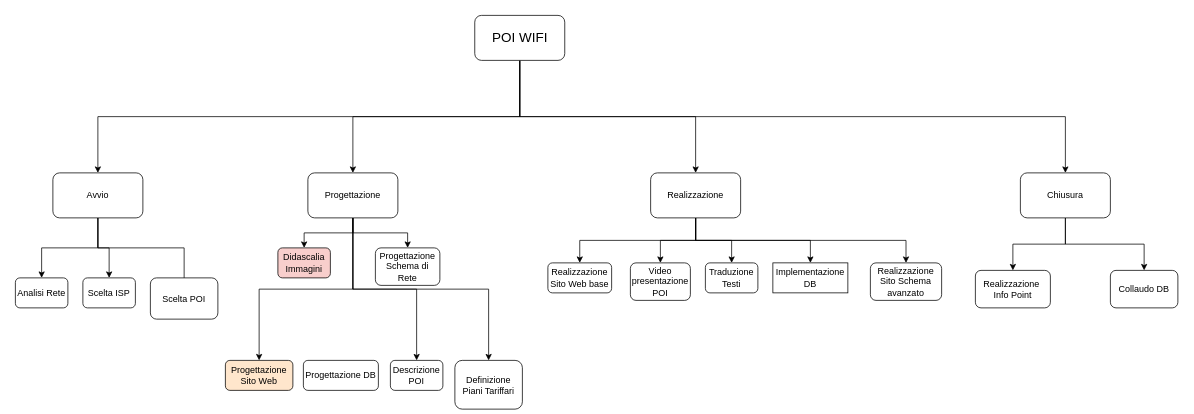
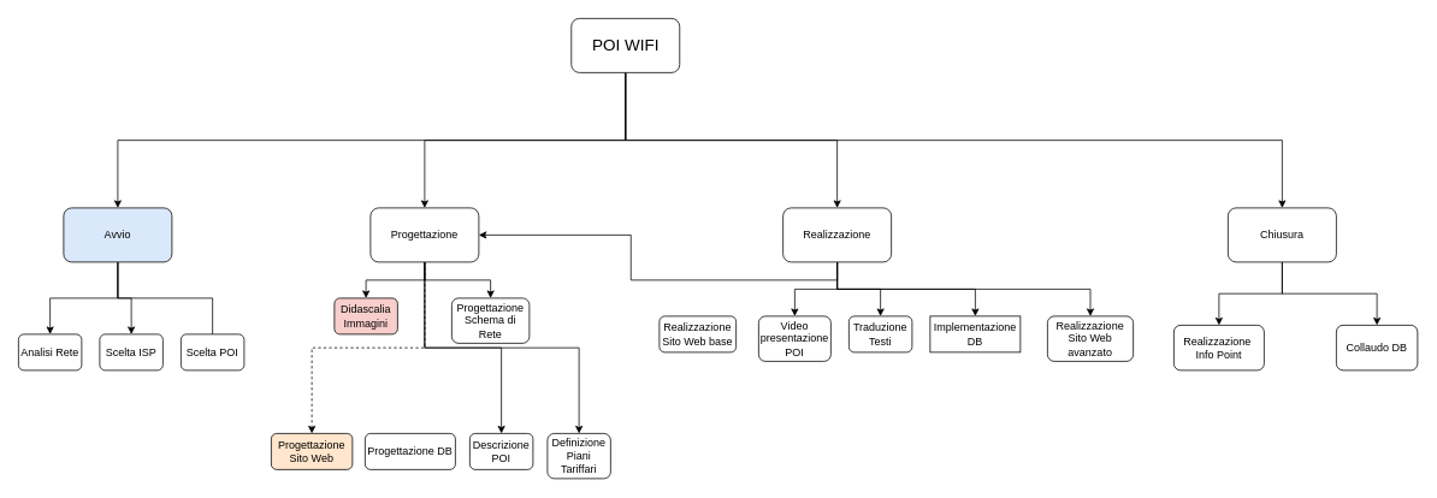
  <mxCell id="0" />
  <mxCell id="1" parent="0" />
  <mxCell id="2" style="edgeStyle=orthogonalEdgeStyle;rounded=0;orthogonalLoop=1;jettySize=auto;html=1;exitX=0.5;exitY=1;exitDx=0;exitDy=0;entryX=0.5;entryY=0;entryDx=0;entryDy=0;" parent="1" source="6" target="10" edge="1"><mxGeometry relative="1" as="geometry" /></mxCell>
  <mxCell id="3" style="edgeStyle=orthogonalEdgeStyle;rounded=0;orthogonalLoop=1;jettySize=auto;html=1;exitX=0.5;exitY=1;exitDx=0;exitDy=0;entryX=0.5;entryY=0;entryDx=0;entryDy=0;" parent="1" source="6" target="22" edge="1"><mxGeometry relative="1" as="geometry" /></mxCell>
  <mxCell id="4" style="edgeStyle=orthogonalEdgeStyle;rounded=0;orthogonalLoop=1;jettySize=auto;html=1;exitX=0.5;exitY=1;exitDx=0;exitDy=0;entryX=0.5;entryY=0;entryDx=0;entryDy=0;" parent="1" source="6" target="16" edge="1"><mxGeometry relative="1" as="geometry" /></mxCell>
  <mxCell id="5" style="edgeStyle=orthogonalEdgeStyle;rounded=0;orthogonalLoop=1;jettySize=auto;html=1;exitX=0.5;exitY=1;exitDx=0;exitDy=0;" parent="1" source="6" target="25" edge="1"><mxGeometry relative="1" as="geometry" /></mxCell>
  <mxCell id="6" value="&lt;font style=&quot;font-size: 18px&quot;&gt;POI WIFI&lt;/font&gt;" style="rounded=1;whiteSpace=wrap;html=1;" parent="1" vertex="1"><mxGeometry x="632.5" y="20" width="120" height="60" as="geometry" /></mxCell>
  <mxCell id="7" style="edgeStyle=orthogonalEdgeStyle;rounded=0;orthogonalLoop=1;jettySize=auto;html=1;exitX=0.5;exitY=1;exitDx=0;exitDy=0;entryX=0.5;entryY=0;entryDx=0;entryDy=0;" parent="1" source="10" target="27" edge="1"><mxGeometry relative="1" as="geometry" /></mxCell>
  <mxCell id="8" style="edgeStyle=orthogonalEdgeStyle;rounded=0;orthogonalLoop=1;jettySize=auto;html=1;exitX=0.5;exitY=1;exitDx=0;exitDy=0;entryX=0.5;entryY=0;entryDx=0;entryDy=0;" parent="1" source="10" target="28" edge="1"><mxGeometry relative="1" as="geometry" /></mxCell>
  <mxCell id="9" style="edgeStyle=orthogonalEdgeStyle;rounded=0;orthogonalLoop=1;jettySize=auto;html=1;exitX=0.5;exitY=1;exitDx=0;exitDy=0;entryX=0.5;entryY=0;entryDx=0;entryDy=0;endArrow=none;" parent="1" source="10" target="26" edge="1"><mxGeometry relative="1" as="geometry" /></mxCell>
- <mxCell id="10" value="Avvio" style="rounded=1;whiteSpace=wrap;html=1;" parent="1" vertex="1"><mxGeometry x="70" y="230" width="120" height="60" as="geometry" /></mxCell>
+ <mxCell id="10" value="Avvio" style="rounded=1;whiteSpace=wrap;html=1;fillColor=#dae8fc;" parent="1" vertex="1"><mxGeometry x="70" y="230" width="120" height="60" as="geometry" /></mxCell>
  <mxCell id="11" style="edgeStyle=orthogonalEdgeStyle;rounded=0;orthogonalLoop=1;jettySize=auto;html=1;exitX=0.5;exitY=1;exitDx=0;exitDy=0;entryX=0.5;entryY=0;entryDx=0;entryDy=0;" parent="1" source="16" target="38" edge="1"><mxGeometry relative="1" as="geometry" /></mxCell>
  <mxCell id="12" style="edgeStyle=orthogonalEdgeStyle;rounded=0;orthogonalLoop=1;jettySize=auto;html=1;exitX=0.5;exitY=1;exitDx=0;exitDy=0;entryX=0.5;entryY=0;entryDx=0;entryDy=0;" parent="1" source="16" target="32" edge="1"><mxGeometry relative="1" as="geometry" /></mxCell>
  <mxCell id="13" style="edgeStyle=orthogonalEdgeStyle;rounded=0;orthogonalLoop=1;jettySize=auto;html=1;exitX=0.5;exitY=1;exitDx=0;exitDy=0;entryX=0.5;entryY=0;entryDx=0;entryDy=0;" parent="1" source="16" target="35" edge="1"><mxGeometry relative="1" as="geometry" /></mxCell>
- <mxCell id="14" style="edgeStyle=orthogonalEdgeStyle;rounded=0;orthogonalLoop=1;jettySize=auto;html=1;exitX=0.5;exitY=1;exitDx=0;exitDy=0;entryX=0.5;entryY=0;entryDx=0;entryDy=0;" parent="1" source="16" target="39" edge="1"><mxGeometry relative="1" as="geometry" /></mxCell>
+ <mxCell id="14" style="edgeStyle=orthogonalEdgeStyle;rounded=0;orthogonalLoop=1;jettySize=auto;html=1;exitX=0.5;exitY=1;exitDx=0;exitDy=0;" parent="1" source="16" target="22" edge="1"><mxGeometry relative="1" as="geometry" /></mxCell>
  <mxCell id="15" style="edgeStyle=orthogonalEdgeStyle;rounded=0;orthogonalLoop=1;jettySize=auto;html=1;exitX=0.5;exitY=1;exitDx=0;exitDy=0;entryX=0.5;entryY=0;entryDx=0;entryDy=0;" parent="1" source="16" target="40" edge="1"><mxGeometry relative="1" as="geometry" /></mxCell>
  <mxCell id="16" value="Realizzazione" style="rounded=1;whiteSpace=wrap;html=1;" parent="1" vertex="1"><mxGeometry x="867" y="230" width="120" height="60" as="geometry" /></mxCell>
  <mxCell id="17" style="edgeStyle=orthogonalEdgeStyle;rounded=0;orthogonalLoop=1;jettySize=auto;html=1;exitX=0.5;exitY=1;exitDx=0;exitDy=0;entryX=0.5;entryY=0;entryDx=0;entryDy=0;" parent="1" source="22" target="31" edge="1"><mxGeometry relative="1" as="geometry" /></mxCell>
  <mxCell id="18" style="edgeStyle=orthogonalEdgeStyle;rounded=0;orthogonalLoop=1;jettySize=auto;html=1;exitX=0.5;exitY=1;exitDx=0;exitDy=0;entryX=0.5;entryY=0;entryDx=0;entryDy=0;" parent="1" source="22" target="29" edge="1"><mxGeometry relative="1" as="geometry" /></mxCell>
  <mxCell id="19" style="edgeStyle=orthogonalEdgeStyle;rounded=0;orthogonalLoop=1;jettySize=auto;html=1;exitX=0.5;exitY=1;exitDx=0;exitDy=0;entryX=0.5;entryY=0;entryDx=0;entryDy=0;" parent="1" source="22" target="34" edge="1"><mxGeometry relative="1" as="geometry" /></mxCell>
  <mxCell id="20" style="edgeStyle=orthogonalEdgeStyle;rounded=0;orthogonalLoop=1;jettySize=auto;html=1;exitX=0.5;exitY=1;exitDx=0;exitDy=0;entryX=0.5;entryY=0;entryDx=0;entryDy=0;" parent="1" source="22" target="33" edge="1"><mxGeometry relative="1" as="geometry" /></mxCell>
- <mxCell id="21" style="edgeStyle=orthogonalEdgeStyle;rounded=0;orthogonalLoop=1;jettySize=auto;html=1;exitX=0.5;exitY=1;exitDx=0;exitDy=0;entryX=0.5;entryY=0;entryDx=0;entryDy=0;" parent="1" source="22" target="36" edge="1"><mxGeometry relative="1" as="geometry" /></mxCell>
+ <mxCell id="21" style="edgeStyle=orthogonalEdgeStyle;rounded=0;orthogonalLoop=1;jettySize=auto;html=1;exitX=0.5;exitY=1;exitDx=0;exitDy=0;entryX=0.5;entryY=0;entryDx=0;entryDy=0;dashed=1;" parent="1" source="22" target="36" edge="1"><mxGeometry relative="1" as="geometry" /></mxCell>
  <mxCell id="22" value="Progettazione" style="rounded=1;whiteSpace=wrap;html=1;" parent="1" vertex="1"><mxGeometry x="410" y="230" width="120" height="60" as="geometry" /></mxCell>
  <mxCell id="23" style="edgeStyle=orthogonalEdgeStyle;rounded=0;orthogonalLoop=1;jettySize=auto;html=1;exitX=0.5;exitY=1;exitDx=0;exitDy=0;entryX=0.5;entryY=0;entryDx=0;entryDy=0;" parent="1" source="25" target="37" edge="1"><mxGeometry relative="1" as="geometry" /></mxCell>
  <mxCell id="24" style="edgeStyle=orthogonalEdgeStyle;rounded=0;orthogonalLoop=1;jettySize=auto;html=1;exitX=0.5;exitY=1;exitDx=0;exitDy=0;entryX=0.5;entryY=0;entryDx=0;entryDy=0;" parent="1" source="25" target="41" edge="1"><mxGeometry relative="1" as="geometry" /></mxCell>
  <mxCell id="25" value="Chiusura" style="rounded=1;whiteSpace=wrap;html=1;" parent="1" vertex="1"><mxGeometry x="1360" y="230" width="120" height="60" as="geometry" /></mxCell>
- <mxCell id="26" value="Scelta POI" style="rounded=1;whiteSpace=wrap;html=1;" parent="1" vertex="1"><mxGeometry x="200" y="370" width="90" height="55" as="geometry" /></mxCell>
+ <mxCell id="26" value="Scelta POI" style="rounded=1;whiteSpace=wrap;html=1;" parent="1" vertex="1"><mxGeometry x="200" y="370" width="70" height="40" as="geometry" /></mxCell>
  <mxCell id="27" value="Analisi Rete" style="rounded=1;whiteSpace=wrap;html=1;" parent="1" vertex="1"><mxGeometry x="20" y="370" width="70" height="40" as="geometry" /></mxCell>
  <mxCell id="28" value="Scelta ISP" style="rounded=1;whiteSpace=wrap;html=1;" parent="1" vertex="1"><mxGeometry x="110" y="370" width="70" height="40" as="geometry" /></mxCell>
- <mxCell id="29" value="Definizione Piani Tariffari" style="rounded=1;whiteSpace=wrap;html=1;" parent="1" vertex="1"><mxGeometry x="606" y="480" width="90" height="65" as="geometry" /></mxCell>
+ <mxCell id="29" value="Definizione Piani Tariffari" style="rounded=1;whiteSpace=wrap;html=1;" parent="1" vertex="1"><mxGeometry x="606" y="480" width="70" height="50" as="geometry" /></mxCell>
  <mxCell id="30" value="Progettazione DB" style="rounded=1;whiteSpace=wrap;html=1;" parent="1" vertex="1"><mxGeometry x="404" y="480" width="100" height="40" as="geometry" /></mxCell>
  <mxCell id="31" value="Didascalia Immagini" style="rounded=1;whiteSpace=wrap;html=1;fillColor=#f8cecc;" parent="1" vertex="1"><mxGeometry x="370" y="330" width="70" height="40" as="geometry" /></mxCell>
  <mxCell id="32" value="Video presentazione POI" style="rounded=1;whiteSpace=wrap;html=1;" parent="1" vertex="1"><mxGeometry x="840" y="350" width="80" height="50" as="geometry" /></mxCell>
  <mxCell id="33" value="Descrizione POI" style="rounded=1;whiteSpace=wrap;html=1;" parent="1" vertex="1"><mxGeometry x="520" y="480" width="70" height="40" as="geometry" /></mxCell>
  <mxCell id="34" value="Progettazione Schema di Rete" style="rounded=1;whiteSpace=wrap;html=1;" parent="1" vertex="1"><mxGeometry x="500" y="330" width="86" height="50" as="geometry" /></mxCell>
  <mxCell id="35" value="Traduzione Testi" style="rounded=1;whiteSpace=wrap;html=1;" parent="1" vertex="1"><mxGeometry x="940" y="350" width="70" height="40" as="geometry" /></mxCell>
  <mxCell id="36" value="Progettazione Sito Web" style="rounded=1;whiteSpace=wrap;html=1;fillColor=#ffe6cc;" parent="1" vertex="1"><mxGeometry x="300" y="480" width="90" height="40" as="geometry" /></mxCell>
  <mxCell id="37" value="Realizzazione&amp;nbsp;&lt;br&gt;Info Point" style="rounded=1;whiteSpace=wrap;html=1;" parent="1" vertex="1"><mxGeometry x="1300" y="360" width="100" height="50" as="geometry" /></mxCell>
- <mxCell id="38" value="Realizzazione&lt;br&gt;Sito Schema avanzato" style="rounded=1;whiteSpace=wrap;html=1;" parent="1" vertex="1"><mxGeometry x="1160" y="350" width="95" height="50" as="geometry" /></mxCell>
+ <mxCell id="38" value="Realizzazione&lt;br&gt;Sito Web avanzato" style="rounded=1;whiteSpace=wrap;html=1;" parent="1" vertex="1"><mxGeometry x="1160" y="350" width="95" height="50" as="geometry" /></mxCell>
  <mxCell id="39" value="Realizzazione Sito Web base" style="rounded=1;whiteSpace=wrap;html=1;" parent="1" vertex="1"><mxGeometry x="730" y="350" width="85" height="40" as="geometry" /></mxCell>
  <mxCell id="40" value="Implementazione DB" style="whiteSpace=wrap;html=1;rounded=0;" parent="1" vertex="1"><mxGeometry x="1030" y="350" width="100" height="40" as="geometry" /></mxCell>
  <mxCell id="41" value="Collaudo DB" style="rounded=1;whiteSpace=wrap;html=1;" parent="1" vertex="1"><mxGeometry x="1480" y="360" width="90" height="50" as="geometry" /></mxCell>
